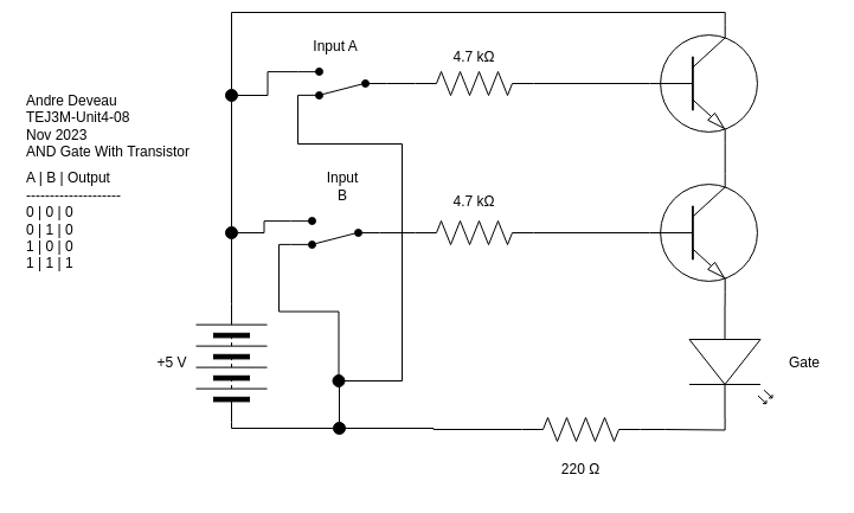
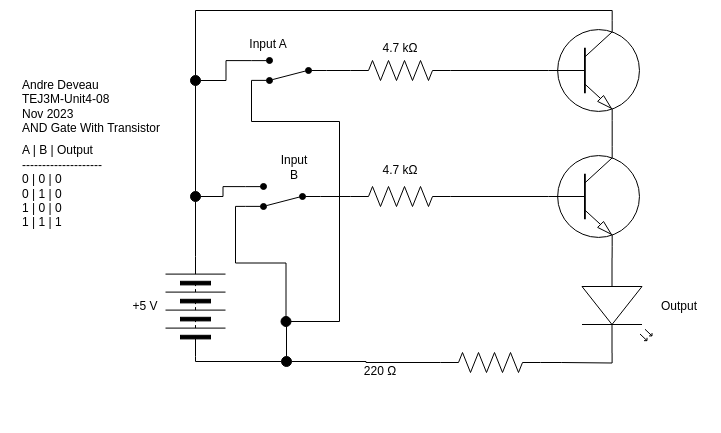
  <mxCell id="0" />
  <mxCell id="1" parent="0" />
  <mxCell id="2" style="edgeStyle=orthogonalEdgeStyle;rounded=0;html=1;exitX=0;exitY=0.5;exitDx=0;exitDy=0;entryX=0;entryY=0.5;entryDx=0;entryDy=0;endArrow=none;endFill=0;" parent="1" source="3" target="27" edge="1"><mxGeometry relative="1" as="geometry"><Array as="points"><mxPoint x="195" y="361" /></Array></mxGeometry></mxCell>
  <mxCell id="3" value="" style="pointerEvents=1;verticalLabelPosition=bottom;shadow=0;dashed=0;align=center;html=1;verticalAlign=top;shape=mxgraph.electrical.miscellaneous.batteryStack;rotation=-90;" parent="1" vertex="1"><mxGeometry x="145" y="276" width="100" height="60" as="geometry" /></mxCell>
  <mxCell id="4" style="edgeStyle=orthogonalEdgeStyle;rounded=0;html=1;exitX=0;exitY=0.5;exitDx=0;exitDy=0;exitPerimeter=0;entryX=0;entryY=0.5;entryDx=0;entryDy=0;entryPerimeter=0;endArrow=none;endFill=0;" edge="1" parent="1" source="6" target="16"><mxGeometry relative="1" as="geometry" /></mxCell>
  <mxCell id="5" style="edgeStyle=orthogonalEdgeStyle;rounded=0;html=1;exitX=1;exitY=0.5;exitDx=0;exitDy=0;exitPerimeter=0;entryX=0;entryY=0.5;entryDx=0;entryDy=0;entryPerimeter=0;endArrow=none;endFill=0;" edge="1" parent="1" source="6" target="30"><mxGeometry relative="1" as="geometry" /></mxCell>
  <mxCell id="6" value="" style="pointerEvents=1;verticalLabelPosition=bottom;shadow=0;dashed=0;align=center;html=1;verticalAlign=top;shape=mxgraph.electrical.resistors.resistor_2;" parent="1" vertex="1"><mxGeometry x="350" y="186" width="100" height="20" as="geometry" /></mxCell>
  <mxCell id="7" value="" style="verticalLabelPosition=bottom;shadow=0;dashed=0;align=center;html=1;verticalAlign=top;shape=mxgraph.electrical.opto_electronics.led_2;pointerEvents=1;rotation=90;" parent="1" vertex="1"><mxGeometry x="569" y="270" width="95" height="70" as="geometry" /></mxCell>
- <mxCell id="8" value="220&amp;nbsp;Ω" style="text;html=1;strokeColor=none;fillColor=none;align=center;verticalAlign=middle;whiteSpace=wrap;rounded=0;" parent="1" vertex="1"><mxGeometry x="460" y="381" width="60" height="30" as="geometry" /></mxCell>
+ <mxCell id="8" value="220&amp;nbsp;Ω" style="text;html=1;strokeColor=none;fillColor=none;align=center;verticalAlign=middle;whiteSpace=wrap;rounded=0;" parent="1" vertex="1"><mxGeometry x="350" y="356" width="60" height="30" as="geometry" /></mxCell>
  <mxCell id="9" value="Andre Deveau&lt;br&gt;TEJ3M-Unit4-08&lt;br&gt;Nov 2023&lt;br&gt;AND Gate With Transistor" style="text;html=1;strokeColor=none;fillColor=none;align=left;verticalAlign=middle;whiteSpace=wrap;rounded=0;" parent="1" vertex="1"><mxGeometry x="20" y="91" width="150" height="30" as="geometry" /></mxCell>
  <mxCell id="10" value="+5 V" style="text;html=1;strokeColor=none;fillColor=none;align=center;verticalAlign=middle;whiteSpace=wrap;rounded=0;" parent="1" vertex="1"><mxGeometry x="115" y="291" width="60" height="30" as="geometry" /></mxCell>
- <mxCell id="11" value="Input B" style="text;html=1;strokeColor=none;fillColor=none;align=center;verticalAlign=middle;whiteSpace=wrap;rounded=0;" parent="1" vertex="1"><mxGeometry x="268.5" y="149" width="40" height="15" as="geometry" /></mxCell>
- <mxCell id="12" value="Gate" style="text;html=1;strokeColor=none;fillColor=none;align=center;verticalAlign=middle;whiteSpace=wrap;rounded=0;" parent="1" vertex="1"><mxGeometry x="659" y="299.75" width="40" height="12.5" as="geometry" /></mxCell>
+ <mxCell id="11" value="Input B" style="text;html=1;strokeColor=none;fillColor=none;align=center;verticalAlign=middle;whiteSpace=wrap;rounded=0;" parent="1" vertex="1"><mxGeometry x="273.5" y="159" width="40" height="15" as="geometry" /></mxCell>
+ <mxCell id="12" value="Output" style="text;html=1;strokeColor=none;fillColor=none;align=center;verticalAlign=middle;whiteSpace=wrap;rounded=0;" parent="1" vertex="1"><mxGeometry x="659" y="299.75" width="40" height="12.5" as="geometry" /></mxCell>
  <mxCell id="13" value="A | B | Output&lt;br&gt;--------------------&lt;br&gt;&lt;div style=&quot;&quot;&gt;0 | 0 | 0&amp;nbsp;&lt;/div&gt;&lt;div style=&quot;&quot;&gt;0 | 1 | 0&lt;br&gt;1 | 0 | 0&lt;br&gt;1 | 1 | 1&lt;/div&gt;" style="text;html=1;strokeColor=none;fillColor=none;align=left;verticalAlign=middle;whiteSpace=wrap;rounded=0;" parent="1" vertex="1"><mxGeometry x="20" y="171" width="89" height="30" as="geometry" /></mxCell>
  <mxCell id="14" style="edgeStyle=orthogonalEdgeStyle;rounded=0;html=1;exitX=1;exitY=0.12;exitDx=0;exitDy=0;exitPerimeter=0;entryX=0.5;entryY=0;entryDx=0;entryDy=0;endArrow=none;endFill=0;" edge="1" parent="1" source="16" target="25"><mxGeometry relative="1" as="geometry" /></mxCell>
  <mxCell id="15" style="edgeStyle=orthogonalEdgeStyle;rounded=0;html=1;exitX=1;exitY=0.88;exitDx=0;exitDy=0;exitPerimeter=0;entryX=1;entryY=0.5;entryDx=0;entryDy=0;endArrow=none;endFill=0;" edge="1" parent="1" source="16" target="23"><mxGeometry relative="1" as="geometry" /></mxCell>
  <mxCell id="16" value="" style="shape=mxgraph.electrical.electro-mechanical.twoWaySwitch;aspect=fixed;elSwitchState=2;strokeColor=#000000;fillColor=#000000;rotation=0;flipH=1;flipV=1;points=[[0,0.5,0,0,0],[1,0.12,0,0,0],[1,0.88,0,0,0]];" parent="1" vertex="1"><mxGeometry x="245" y="183" width="75" height="26" as="geometry" /></mxCell>
  <mxCell id="17" style="edgeStyle=orthogonalEdgeStyle;rounded=0;html=1;exitX=0.7;exitY=0;exitDx=0;exitDy=0;exitPerimeter=0;entryX=0.5;entryY=0;entryDx=0;entryDy=0;endArrow=none;endFill=0;" edge="1" parent="1" source="18" target="38"><mxGeometry relative="1" as="geometry" /></mxCell>
  <mxCell id="18" value="" style="verticalLabelPosition=bottom;shadow=0;dashed=0;align=center;html=1;verticalAlign=top;shape=mxgraph.electrical.transistors.npn_transistor_1;" parent="1" vertex="1"><mxGeometry x="546" y="20" width="95" height="100" as="geometry" /></mxCell>
  <mxCell id="19" style="edgeStyle=orthogonalEdgeStyle;rounded=0;html=1;exitX=1;exitY=0.5;exitDx=0;exitDy=0;exitPerimeter=0;entryX=1;entryY=0.57;entryDx=0;entryDy=0;entryPerimeter=0;endArrow=none;endFill=0;" edge="1" parent="1" source="20" target="7"><mxGeometry relative="1" as="geometry" /></mxCell>
  <mxCell id="20" value="" style="pointerEvents=1;verticalLabelPosition=bottom;shadow=0;dashed=0;align=center;html=1;verticalAlign=top;shape=mxgraph.electrical.resistors.resistor_2;" parent="1" vertex="1"><mxGeometry x="440" y="352" width="100" height="20" as="geometry" /></mxCell>
  <mxCell id="21" value="4.7 kΩ" style="text;html=1;strokeColor=none;fillColor=none;align=center;verticalAlign=middle;whiteSpace=wrap;rounded=0;" parent="1" vertex="1"><mxGeometry x="370" y="156" width="60" height="27" as="geometry" /></mxCell>
  <mxCell id="22" style="edgeStyle=orthogonalEdgeStyle;rounded=0;html=1;exitX=0.5;exitY=1;exitDx=0;exitDy=0;entryX=1;entryY=0.5;entryDx=0;entryDy=0;endArrow=none;endFill=0;" parent="1" source="23" target="3" edge="1"><mxGeometry relative="1" as="geometry" /></mxCell>
  <mxCell id="23" value="" style="ellipse;whiteSpace=wrap;html=1;aspect=fixed;strokeColor=#000000;fillColor=#000000;movable=1;resizable=1;rotatable=1;deletable=1;editable=1;connectable=1;" parent="1" vertex="1"><mxGeometry x="190" y="191" width="10" height="10" as="geometry" /></mxCell>
  <mxCell id="24" style="edgeStyle=orthogonalEdgeStyle;rounded=0;html=1;exitX=0.5;exitY=1;exitDx=0;exitDy=0;entryX=0.5;entryY=0;entryDx=0;entryDy=0;endArrow=none;endFill=0;" parent="1" edge="1"><mxGeometry relative="1" as="geometry"><mxPoint x="286" y="326" as="sourcePoint" /><mxPoint x="286" y="356" as="targetPoint" /></mxGeometry></mxCell>
  <mxCell id="25" value="" style="ellipse;whiteSpace=wrap;html=1;aspect=fixed;strokeColor=#000000;fillColor=#000000;movable=1;resizable=1;rotatable=1;deletable=1;editable=1;connectable=1;" parent="1" vertex="1"><mxGeometry x="280.5" y="316" width="10" height="10" as="geometry" /></mxCell>
  <mxCell id="26" style="edgeStyle=orthogonalEdgeStyle;rounded=0;html=1;exitX=1;exitY=0.5;exitDx=0;exitDy=0;entryX=0;entryY=0.5;entryDx=0;entryDy=0;entryPerimeter=0;endArrow=none;endFill=0;" edge="1" parent="1" source="27" target="20"><mxGeometry relative="1" as="geometry" /></mxCell>
  <mxCell id="27" value="" style="ellipse;whiteSpace=wrap;html=1;aspect=fixed;strokeColor=#000000;fillColor=#000000;movable=1;resizable=1;rotatable=1;deletable=1;editable=1;connectable=1;" parent="1" vertex="1"><mxGeometry x="281" y="356" width="10" height="10" as="geometry" /></mxCell>
  <mxCell id="28" style="edgeStyle=orthogonalEdgeStyle;html=1;exitX=0.7;exitY=0;exitDx=0;exitDy=0;exitPerimeter=0;entryX=0.7;entryY=1;entryDx=0;entryDy=0;entryPerimeter=0;rounded=0;endArrow=none;endFill=0;" edge="1" parent="1" source="30" target="18"><mxGeometry relative="1" as="geometry" /></mxCell>
  <mxCell id="29" style="edgeStyle=orthogonalEdgeStyle;rounded=0;html=1;exitX=0.7;exitY=1;exitDx=0;exitDy=0;exitPerimeter=0;entryX=0;entryY=0.57;entryDx=0;entryDy=0;entryPerimeter=0;endArrow=none;endFill=0;" edge="1" parent="1" source="30" target="7"><mxGeometry relative="1" as="geometry" /></mxCell>
  <mxCell id="30" value="" style="verticalLabelPosition=bottom;shadow=0;dashed=0;align=center;html=1;verticalAlign=top;shape=mxgraph.electrical.transistors.npn_transistor_1;" vertex="1" parent="1"><mxGeometry x="546" y="146" width="95" height="100" as="geometry" /></mxCell>
  <mxCell id="31" style="edgeStyle=orthogonalEdgeStyle;rounded=0;html=1;exitX=1;exitY=0.5;exitDx=0;exitDy=0;exitPerimeter=0;entryX=0;entryY=0.5;entryDx=0;entryDy=0;entryPerimeter=0;endArrow=none;endFill=0;" edge="1" parent="1" source="32" target="18"><mxGeometry relative="1" as="geometry" /></mxCell>
  <mxCell id="32" value="" style="pointerEvents=1;verticalLabelPosition=bottom;shadow=0;dashed=0;align=center;html=1;verticalAlign=top;shape=mxgraph.electrical.resistors.resistor_2;" vertex="1" parent="1"><mxGeometry x="350" y="60" width="100" height="20" as="geometry" /></mxCell>
  <mxCell id="33" style="edgeStyle=orthogonalEdgeStyle;rounded=0;html=1;exitX=0;exitY=0.5;exitDx=0;exitDy=0;exitPerimeter=0;entryX=0;entryY=0.5;entryDx=0;entryDy=0;entryPerimeter=0;endArrow=none;endFill=0;" edge="1" parent="1" source="36" target="32"><mxGeometry relative="1" as="geometry" /></mxCell>
  <mxCell id="34" style="edgeStyle=orthogonalEdgeStyle;rounded=0;html=1;exitX=1;exitY=0.88;exitDx=0;exitDy=0;exitPerimeter=0;entryX=1;entryY=0.5;entryDx=0;entryDy=0;endArrow=none;endFill=0;" edge="1" parent="1" source="36" target="38"><mxGeometry relative="1" as="geometry" /></mxCell>
  <mxCell id="35" style="edgeStyle=orthogonalEdgeStyle;rounded=0;html=1;exitX=1;exitY=0.12;exitDx=0;exitDy=0;exitPerimeter=0;entryX=1;entryY=0.5;entryDx=0;entryDy=0;endArrow=none;endFill=0;" edge="1" parent="1" source="36" target="25"><mxGeometry relative="1" as="geometry"><Array as="points"><mxPoint x="251" y="121" /><mxPoint x="339" y="121" /><mxPoint x="339" y="321" /></Array></mxGeometry></mxCell>
  <mxCell id="36" value="" style="shape=mxgraph.electrical.electro-mechanical.twoWaySwitch;aspect=fixed;elSwitchState=2;strokeColor=#000000;fillColor=#000000;rotation=0;flipH=1;flipV=1;points=[[0,0.5,0,0,0],[1,0.12,0,0,0],[1,0.88,0,0,0]];" vertex="1" parent="1"><mxGeometry x="251" y="57" width="75" height="26" as="geometry" /></mxCell>
  <mxCell id="37" style="edgeStyle=orthogonalEdgeStyle;rounded=0;html=1;exitX=0.5;exitY=1;exitDx=0;exitDy=0;entryX=0.5;entryY=0;entryDx=0;entryDy=0;endArrow=none;endFill=0;" edge="1" parent="1" source="38" target="23"><mxGeometry relative="1" as="geometry" /></mxCell>
  <mxCell id="38" value="" style="ellipse;whiteSpace=wrap;html=1;aspect=fixed;strokeColor=#000000;fillColor=#000000;movable=1;resizable=1;rotatable=1;deletable=1;editable=1;connectable=1;" vertex="1" parent="1"><mxGeometry x="190" y="75" width="10" height="10" as="geometry" /></mxCell>
  <mxCell id="39" value="4.7 kΩ" style="text;html=1;strokeColor=none;fillColor=none;align=center;verticalAlign=middle;whiteSpace=wrap;rounded=0;" vertex="1" parent="1"><mxGeometry x="370" y="34" width="60" height="27" as="geometry" /></mxCell>
- <mxCell id="40" value="Input A" style="text;html=1;strokeColor=none;fillColor=none;align=center;verticalAlign=middle;whiteSpace=wrap;rounded=0;" vertex="1" parent="1"><mxGeometry x="262.5" y="31" width="40" height="15" as="geometry" /></mxCell>
+ <mxCell id="40" value="Input A" style="text;html=1;strokeColor=none;fillColor=none;align=center;verticalAlign=middle;whiteSpace=wrap;rounded=0;" vertex="1" parent="1"><mxGeometry x="247.5" y="36" width="40" height="15" as="geometry" /></mxCell>
